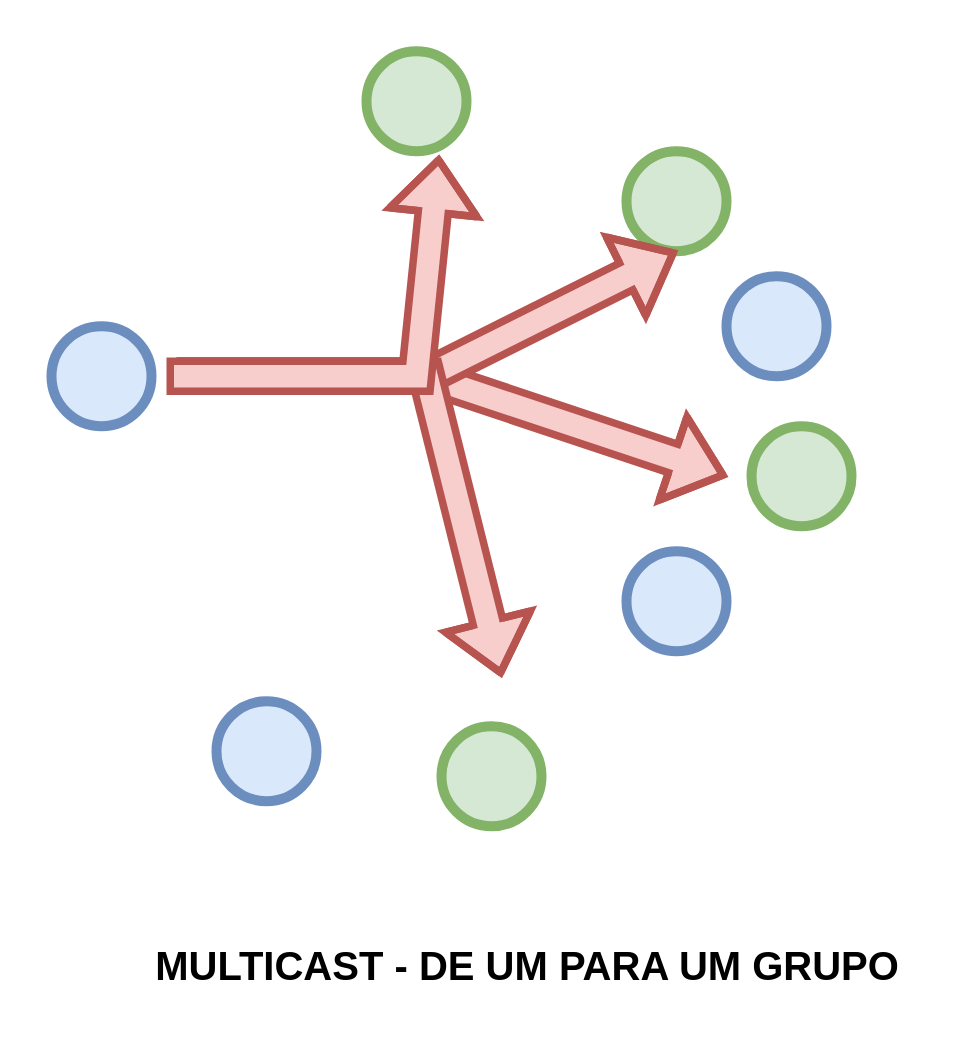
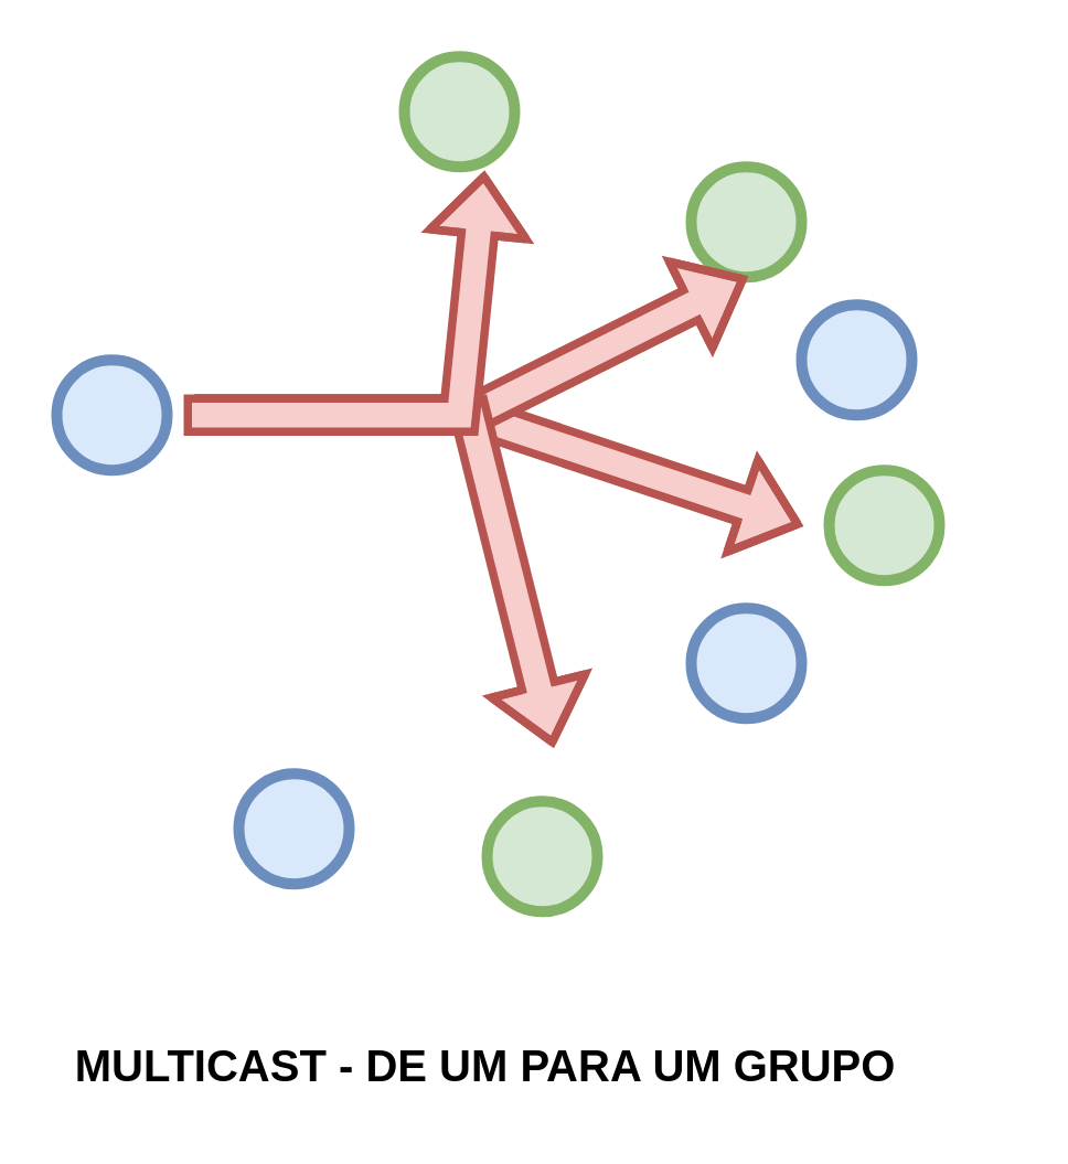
  <mxCell id="0" />
  <mxCell id="1" parent="0" />
  <mxCell id="2" value="" style="ellipse;whiteSpace=wrap;html=1;aspect=fixed;hachureGap=4;fontFamily=Architects Daughter;fontSource=https%3A%2F%2Ffonts.googleapis.com%2Fcss%3Ffamily%3DArchitects%2BDaughter;fillColor=#dae8fc;strokeColor=#6c8ebf;shadow=0;strokeWidth=4;" vertex="1" parent="1"><mxGeometry x="20" y="130" width="40" height="40" as="geometry" /></mxCell>
- <mxCell id="3" value="&lt;font face=&quot;Helvetica&quot; style=&quot;font-size: 16px;&quot;&gt;&lt;b&gt;MULTICAST - DE UM PARA UM GRUP&lt;/b&gt;&lt;/font&gt;&lt;font face=&quot;Helvetica&quot; style=&quot;font-size: 16px;&quot;&gt;&lt;b&gt;O&lt;/b&gt;&lt;/font&gt;" style="text;html=1;whiteSpace=wrap;overflow=hidden;rounded=0;fontFamily=Architects Daughter;fontSource=https%3A%2F%2Ffonts.googleapis.com%2Fcss%3Ffamily%3DArchitects%2BDaughter;" vertex="1" parent="1"><mxGeometry x="60" y="370" width="305" height="30" as="geometry" /></mxCell>
+ <mxCell id="3" value="&lt;font face=&quot;Helvetica&quot; style=&quot;font-size: 16px;&quot;&gt;&lt;b&gt;MULTICAST - DE UM PARA UM GRUP&lt;/b&gt;&lt;/font&gt;&lt;font face=&quot;Helvetica&quot; style=&quot;font-size: 16px;&quot;&gt;&lt;b&gt;O&lt;/b&gt;&lt;/font&gt;" style="text;html=1;whiteSpace=wrap;overflow=hidden;rounded=0;fontFamily=Architects Daughter;fontSource=https%3A%2F%2Ffonts.googleapis.com%2Fcss%3Ffamily%3DArchitects%2BDaughter;" vertex="1" parent="1"><mxGeometry x="25" y="370" width="305" height="30" as="geometry" /></mxCell>
  <mxCell id="4" value="" style="ellipse;whiteSpace=wrap;html=1;aspect=fixed;hachureGap=4;fontFamily=Architects Daughter;fontSource=https%3A%2F%2Ffonts.googleapis.com%2Fcss%3Ffamily%3DArchitects%2BDaughter;fillColor=#d5e8d4;strokeColor=#82b366;shadow=0;strokeWidth=4;" vertex="1" parent="1"><mxGeometry x="250" y="60" width="40" height="40" as="geometry" /></mxCell>
  <mxCell id="5" value="" style="ellipse;whiteSpace=wrap;html=1;aspect=fixed;hachureGap=4;fontFamily=Architects Daughter;fontSource=https%3A%2F%2Ffonts.googleapis.com%2Fcss%3Ffamily%3DArchitects%2BDaughter;fillColor=#dae8fc;strokeColor=#6c8ebf;shadow=0;strokeWidth=4;" vertex="1" parent="1"><mxGeometry x="290" y="110" width="40" height="40" as="geometry" /></mxCell>
  <mxCell id="6" value="" style="ellipse;whiteSpace=wrap;html=1;aspect=fixed;hachureGap=4;fontFamily=Architects Daughter;fontSource=https%3A%2F%2Ffonts.googleapis.com%2Fcss%3Ffamily%3DArchitects%2BDaughter;fillColor=#d5e8d4;strokeColor=#82b366;shadow=0;strokeWidth=4;" vertex="1" parent="1"><mxGeometry x="300" y="170" width="40" height="40" as="geometry" /></mxCell>
  <mxCell id="7" value="" style="ellipse;whiteSpace=wrap;html=1;aspect=fixed;hachureGap=4;fontFamily=Architects Daughter;fontSource=https%3A%2F%2Ffonts.googleapis.com%2Fcss%3Ffamily%3DArchitects%2BDaughter;fillColor=#dae8fc;strokeColor=#6c8ebf;shadow=0;strokeWidth=4;" vertex="1" parent="1"><mxGeometry x="250" y="220" width="40" height="40" as="geometry" /></mxCell>
  <mxCell id="8" value="" style="ellipse;whiteSpace=wrap;html=1;aspect=fixed;hachureGap=4;fontFamily=Architects Daughter;fontSource=https%3A%2F%2Ffonts.googleapis.com%2Fcss%3Ffamily%3DArchitects%2BDaughter;fillColor=#d5e8d4;strokeColor=#82b366;shadow=0;strokeWidth=4;" vertex="1" parent="1"><mxGeometry x="176" y="290" width="40" height="40" as="geometry" /></mxCell>
  <mxCell id="9" value="" style="shape=flexArrow;endArrow=classic;html=1;rounded=0;hachureGap=4;fontFamily=Architects Daughter;fontSource=https%3A%2F%2Ffonts.googleapis.com%2Fcss%3Ffamily%3DArchitects%2BDaughter;strokeWidth=3;fillColor=#f8cecc;strokeColor=#b85450;" edge="1" parent="1"><mxGeometry width="50" height="50" relative="1" as="geometry"><mxPoint x="70" y="150" as="sourcePoint" /><mxPoint x="290" y="190" as="targetPoint" /><Array as="points"><mxPoint x="170" y="150" /></Array></mxGeometry></mxCell>
  <mxCell id="10" value="" style="shape=flexArrow;endArrow=classic;html=1;rounded=0;hachureGap=4;fontFamily=Architects Daughter;fontSource=https%3A%2F%2Ffonts.googleapis.com%2Fcss%3Ffamily%3DArchitects%2BDaughter;strokeWidth=3;fillColor=#f8cecc;strokeColor=#b85450;entryX=0.5;entryY=1;entryDx=0;entryDy=0;" edge="1" parent="1" target="4"><mxGeometry width="50" height="50" relative="1" as="geometry"><mxPoint x="70" y="150" as="sourcePoint" /><mxPoint x="290" y="190" as="targetPoint" /><Array as="points"><mxPoint x="170" y="150" /></Array></mxGeometry></mxCell>
  <mxCell id="11" value="" style="shape=flexArrow;endArrow=classic;html=1;rounded=0;hachureGap=4;fontFamily=Architects Daughter;fontSource=https%3A%2F%2Ffonts.googleapis.com%2Fcss%3Ffamily%3DArchitects%2BDaughter;strokeWidth=3;fillColor=#f8cecc;strokeColor=#b85450;entryX=0.25;entryY=0;entryDx=0;entryDy=0;entryPerimeter=0;" edge="1" parent="1"><mxGeometry width="50" height="50" relative="1" as="geometry"><mxPoint x="70" y="150" as="sourcePoint" /><mxPoint x="200" y="270" as="targetPoint" /><Array as="points"><mxPoint x="170" y="150" /></Array></mxGeometry></mxCell>
  <mxCell id="12" value="" style="ellipse;whiteSpace=wrap;html=1;aspect=fixed;hachureGap=4;fontFamily=Architects Daughter;fontSource=https%3A%2F%2Ffonts.googleapis.com%2Fcss%3Ffamily%3DArchitects%2BDaughter;fillColor=#d5e8d4;strokeColor=#82b366;shadow=0;strokeWidth=4;" vertex="1" parent="1"><mxGeometry x="146" width="40" height="40" as="geometry" y="20" /></mxCell>
  <mxCell id="13" value="" style="ellipse;whiteSpace=wrap;html=1;aspect=fixed;hachureGap=4;fontFamily=Architects Daughter;fontSource=https%3A%2F%2Ffonts.googleapis.com%2Fcss%3Ffamily%3DArchitects%2BDaughter;fillColor=#dae8fc;strokeColor=#6c8ebf;shadow=0;strokeWidth=4;" vertex="1" parent="1"><mxGeometry x="86" y="280" width="40" height="40" as="geometry" /></mxCell>
  <mxCell id="14" value="" style="shape=flexArrow;endArrow=classic;html=1;rounded=0;hachureGap=4;fontFamily=Architects Daughter;fontSource=https%3A%2F%2Ffonts.googleapis.com%2Fcss%3Ffamily%3DArchitects%2BDaughter;strokeWidth=3;fillColor=#f8cecc;strokeColor=#b85450;entryX=0.725;entryY=1.05;entryDx=0;entryDy=0;entryPerimeter=0;" edge="1" parent="1" target="12"><mxGeometry width="50" height="50" relative="1" as="geometry"><mxPoint x="66" y="150" as="sourcePoint" /><mxPoint x="196" y="270" as="targetPoint" /><Array as="points"><mxPoint x="166" y="150" /></Array></mxGeometry></mxCell>
